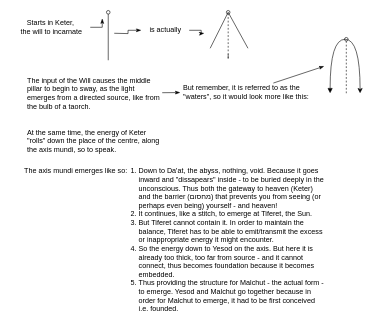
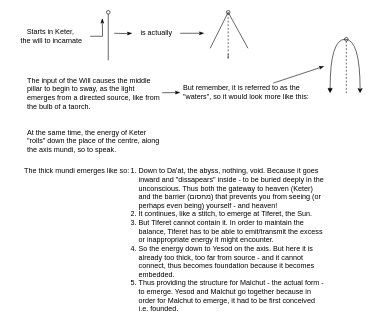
  <mxCell id="0" />
  <mxCell id="1" value="temp" parent="0" />
  <mxCell id="2" value="" style="edgeStyle=none;rounded=0;orthogonalLoop=1;jettySize=auto;html=1;strokeWidth=1;startArrow=none;startFill=0;endArrow=classicThin;endFill=1;" parent="1" source="3" target="5" edge="1"><mxGeometry relative="1" as="geometry" /></mxCell>
  <mxCell id="3" value="The input of the Will causes the middle pillar to begin to sway, as the light emerges from a directed source, like from the bulb of a taorch." style="rounded=0;whiteSpace=wrap;html=1;dashed=1;dashPattern=1 1;strokeColor=none;fillColor=none;align=left;spacing=5;" parent="1" vertex="1"><mxGeometry x="40" y="120" width="230" height="70" as="geometry" /></mxCell>
  <mxCell id="4" style="rounded=0;orthogonalLoop=1;jettySize=auto;html=1;strokeWidth=1;startArrow=none;startFill=0;endArrow=classicThin;endFill=1;" parent="1" source="5" edge="1"><mxGeometry relative="1" as="geometry"><mxPoint x="540" y="110" as="targetPoint" /></mxGeometry></mxCell>
  <mxCell id="5" value="But remember, it is referred to as the &quot;waters&quot;, so it would look more like this:" style="rounded=0;whiteSpace=wrap;html=1;dashed=1;dashPattern=1 1;strokeColor=none;fillColor=none;align=left;spacing=5;" parent="1" vertex="1"><mxGeometry x="300" y="138" width="220" height="30" as="geometry" /></mxCell>
  <mxCell id="6" value="" style="curved=1;endArrow=classic;html=1;rounded=0;strokeWidth=1;edgeStyle=orthogonalEdgeStyle;startArrow=block;startFill=1;" parent="1" edge="1"><mxGeometry width="50" height="50" relative="1" as="geometry"><mxPoint x="550" y="155" as="sourcePoint" /><mxPoint x="600" y="155" as="targetPoint" /><Array as="points"><mxPoint x="550" y="65" /><mxPoint x="600" y="65" /></Array></mxGeometry></mxCell>
  <mxCell id="7" value="" style="endArrow=oval;html=1;rounded=0;startArrow=none;startFill=0;endFill=0;dashed=1;" parent="1" edge="1"><mxGeometry width="50" height="50" relative="1" as="geometry"><mxPoint x="577" y="155" as="sourcePoint" /><mxPoint x="577" y="65" as="targetPoint" /></mxGeometry></mxCell>
  <mxCell id="8" value="At the same time, the energy of Keter &quot;rolls&quot; down the place of the centre, along the axis mundi, so to speak." style="rounded=0;whiteSpace=wrap;html=1;dashed=1;dashPattern=1 1;strokeColor=none;fillColor=none;align=left;spacing=5;" parent="1" vertex="1"><mxGeometry x="40" y="200" width="240" height="70" as="geometry" /></mxCell>
- <mxCell id="9" value="The axis mundi emerges like so:" style="rounded=0;whiteSpace=wrap;html=1;dashed=1;dashPattern=1 1;strokeColor=none;fillColor=none;align=left;spacing=5;" parent="1" vertex="1"><mxGeometry x="35" y="270" width="240" height="30" as="geometry" /></mxCell>
+ <mxCell id="9" value="The thick mundi emerges like so:" style="rounded=0;whiteSpace=wrap;html=1;dashed=1;dashPattern=1 1;strokeColor=none;fillColor=none;align=left;spacing=5;" parent="1" vertex="1"><mxGeometry x="35" y="270" width="240" height="30" as="geometry" /></mxCell>
  <mxCell id="10" value="&lt;ol&gt;&lt;li&gt;Down to Da'at, the abyss, nothing, void. Because it goes inward and &quot;dissapears&quot; inside - to be buried deeply in the unconscious. Thus both the gateway to heaven (Keter) and the barrier (מחסום) that prevents you from seeing (or perhaps even being) yourself - and heaven!&lt;/li&gt;&lt;li&gt;It continues, like a stitch, to emerge at Tiferet, the Sun.&lt;/li&gt;&lt;li&gt;But Tiferet cannot contain it. In order to maintain the balance, Tiferet has to be able to emit/transmit the excess or inappropriate energy it might encounter.&lt;/li&gt;&lt;li&gt;So the energy down to Yesod on the axis. But here it is already too thick, too far from source - and it cannot connect, thus becomes foundation because it becomes embedded.&lt;/li&gt;&lt;li&gt;Thus providing the structure for Malchut - the actual form - to emerge. Yesod and Malchut go together because in order for Malchut to emerge, it had to be first conceived i.e. founded.&lt;/li&gt;&lt;/ol&gt;" style="rounded=0;whiteSpace=wrap;html=1;dashed=1;dashPattern=1 1;strokeColor=none;fillColor=none;align=left;spacing=5;" parent="1" vertex="1"><mxGeometry x="186" y="265" width="360" height="270" as="geometry" /></mxCell>
  <mxCell id="11" parent="0" />
  <mxCell id="12" style="edgeStyle=orthogonalEdgeStyle;rounded=0;orthogonalLoop=1;jettySize=auto;html=1;startArrow=none;startFill=0;endArrow=classicThin;endFill=1;" parent="11" source="13" edge="1"><mxGeometry relative="1" as="geometry"><mxPoint x="170" y="30" as="targetPoint" /></mxGeometry></mxCell>
- <mxCell id="13" value="Starts in Keter,&amp;nbsp;&lt;br&gt;the will to incarnate" style="text;html=1;align=center;verticalAlign=middle;resizable=0;points=[];autosize=1;strokeColor=none;fillColor=none;" parent="11" vertex="1"><mxGeometry x="20" y="25" width="130" height="40" as="geometry" /></mxCell>
+ <mxCell id="13" value="Starts in Keter,&amp;nbsp;&lt;br&gt;the will to incarnate" style="text;html=1;align=center;verticalAlign=middle;resizable=0;points=[];autosize=1;strokeColor=none;fillColor=none;" parent="11" vertex="1"><mxGeometry y="40" width="130" height="40" as="geometry" x="20" /></mxCell>
  <mxCell id="14" value="" style="endArrow=oval;html=1;rounded=0;startArrow=none;startFill=0;endFill=0;" parent="11" edge="1"><mxGeometry width="50" height="50" relative="1" as="geometry"><mxPoint x="180" y="100" as="sourcePoint" /><mxPoint x="180" y="20" as="targetPoint" /></mxGeometry></mxCell>
  <mxCell id="15" style="edgeStyle=orthogonalEdgeStyle;rounded=0;orthogonalLoop=1;jettySize=auto;html=1;startArrow=none;startFill=0;endArrow=classicThin;endFill=1;" parent="11" target="17" edge="1"><mxGeometry relative="1" as="geometry"><mxPoint x="190" y="55" as="sourcePoint" /></mxGeometry></mxCell>
  <mxCell id="16" style="edgeStyle=orthogonalEdgeStyle;rounded=0;orthogonalLoop=1;jettySize=auto;html=1;startArrow=none;startFill=0;endArrow=classicThin;endFill=1;" parent="11" source="17" edge="1"><mxGeometry relative="1" as="geometry"><mxPoint x="340" y="55" as="targetPoint" /></mxGeometry></mxCell>
- <mxCell id="17" value="is actually" style="text;html=1;align=center;verticalAlign=middle;resizable=0;points=[];autosize=1;strokeColor=none;fillColor=none;" parent="11" vertex="1"><mxGeometry x="235" y="35" width="80" height="30" as="geometry" /></mxCell>
+ <mxCell id="17" value="is actually" style="text;html=1;align=center;verticalAlign=middle;resizable=0;points=[];autosize=1;strokeColor=none;fillColor=none;" parent="11" vertex="1"><mxGeometry x="220" y="40" width="80" height="30" as="geometry" /></mxCell>
  <mxCell id="18" value="" style="endArrow=oval;html=1;rounded=0;startArrow=none;startFill=0;endFill=0;exitX=0.5;exitY=1;exitDx=0;exitDy=0;dashed=1;" parent="11" edge="1"><mxGeometry width="50" height="50" relative="1" as="geometry"><mxPoint x="380" y="97" as="sourcePoint" /><mxPoint x="380" y="20" as="targetPoint" /></mxGeometry></mxCell>
  <mxCell id="19" value="" style="endArrow=none;html=1;strokeWidth=1;rounded=0;exitX=0;exitY=1;exitDx=0;exitDy=0;" parent="11" edge="1"><mxGeometry width="50" height="50" relative="1" as="geometry"><mxPoint x="380" y="20" as="sourcePoint" /><mxPoint x="350" y="80" as="targetPoint" /></mxGeometry></mxCell>
  <mxCell id="20" value="" style="endArrow=none;html=1;rounded=0;startArrow=none;startFill=0;endFill=0;" parent="11" edge="1"><mxGeometry width="50" height="50" relative="1" as="geometry"><mxPoint x="380" y="90" as="sourcePoint" /><mxPoint x="380" y="97" as="targetPoint" /></mxGeometry></mxCell>
  <mxCell id="21" value="" style="endArrow=none;html=1;strokeWidth=1;rounded=0;" parent="11" edge="1"><mxGeometry width="50" height="50" relative="1" as="geometry"><mxPoint x="380" y="20" as="sourcePoint" /><mxPoint x="413" y="80" as="targetPoint" /></mxGeometry></mxCell>
